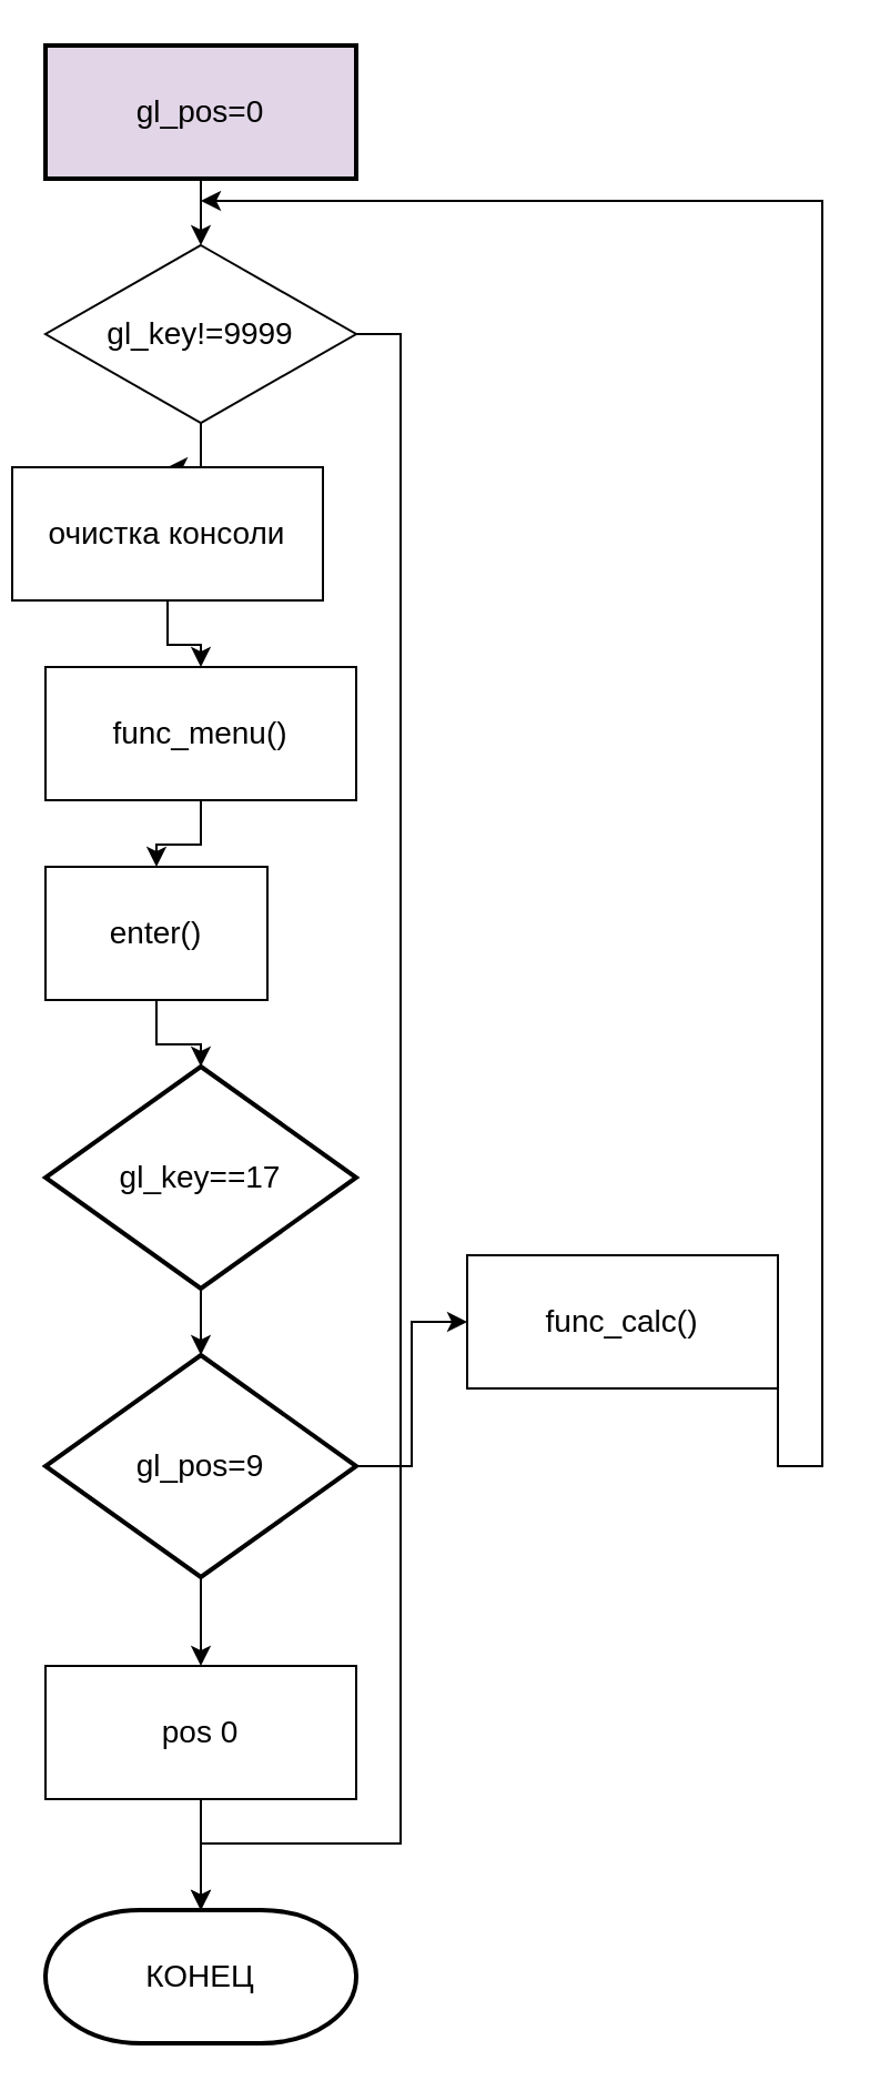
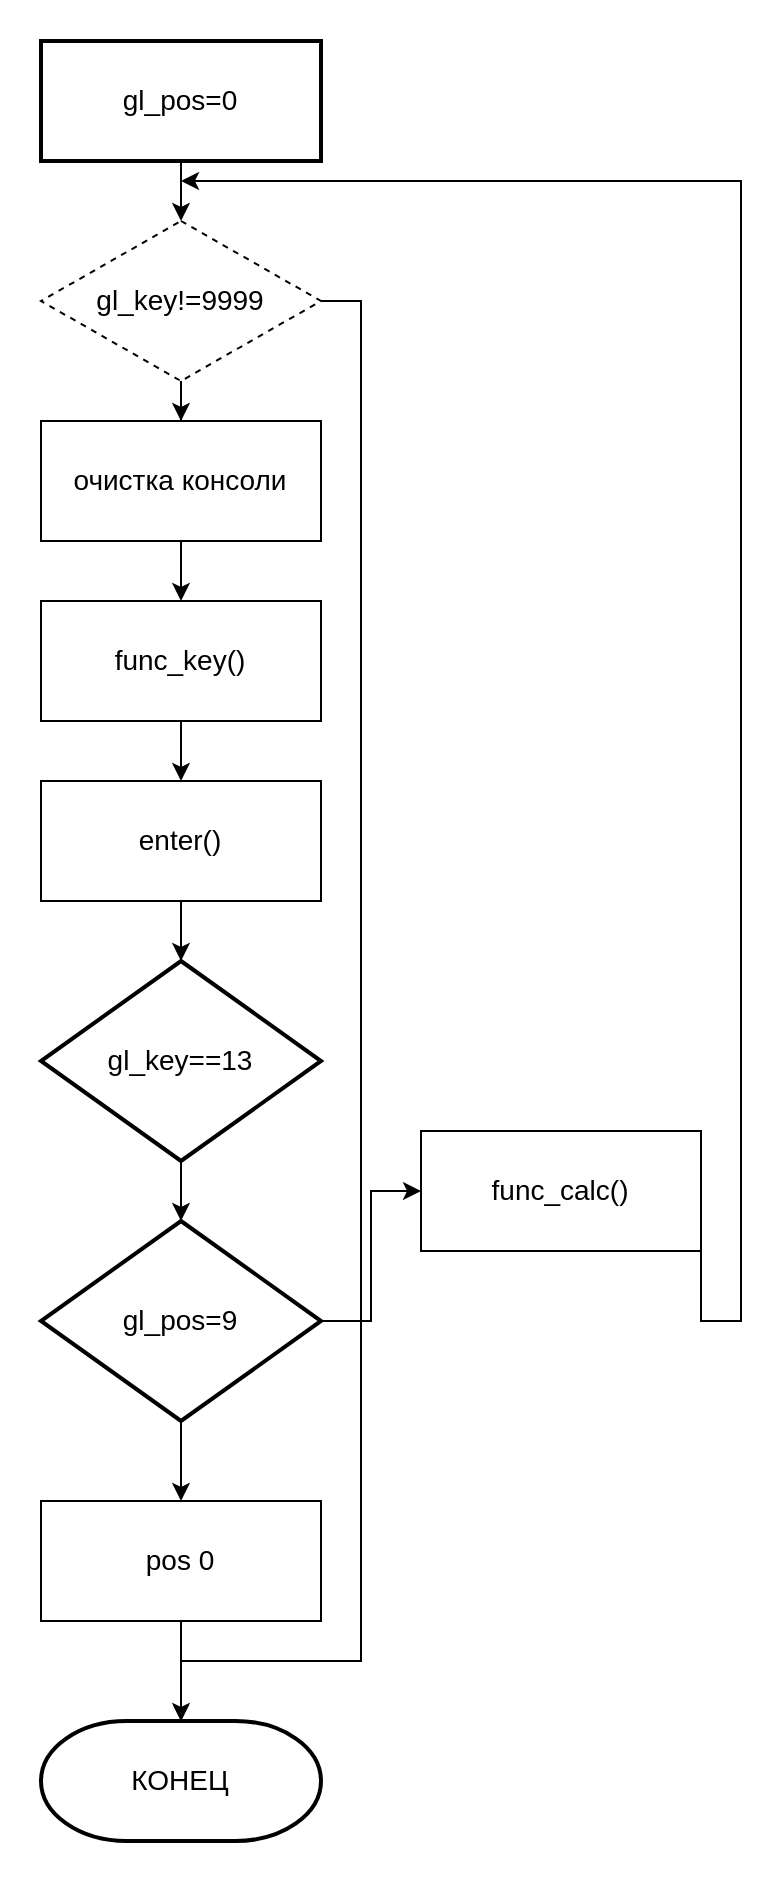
  <mxCell id="0" />
  <mxCell id="1" parent="0" />
  <mxCell id="2" value="" style="edgeStyle=orthogonalEdgeStyle;rounded=0;orthogonalLoop=1;jettySize=auto;html=1;" edge="1" parent="1" source="3" target="6"><mxGeometry relative="1" as="geometry" /></mxCell>
- <mxCell id="3" value="&lt;font style=&quot;font-size: 14px;&quot;&gt;gl_pos=0&lt;/font&gt;" style="whiteSpace=wrap;html=1;strokeWidth=2;fillColor=#e1d5e7;" vertex="1" parent="1"><mxGeometry x="20" y="20" width="140" height="60" as="geometry" /></mxCell>
+ <mxCell id="3" value="&lt;font style=&quot;font-size: 14px;&quot;&gt;gl_pos=0&lt;/font&gt;" style="whiteSpace=wrap;html=1;strokeWidth=2;" vertex="1" parent="1"><mxGeometry x="20" y="20" width="140" height="60" as="geometry" /></mxCell>
  <mxCell id="4" value="" style="edgeStyle=orthogonalEdgeStyle;rounded=0;orthogonalLoop=1;jettySize=auto;html=1;" edge="1" parent="1" source="6" target="8"><mxGeometry relative="1" as="geometry" /></mxCell>
- <mxCell id="5" style="edgeStyle=orthogonalEdgeStyle;rounded=0;orthogonalLoop=1;jettySize=auto;html=1;exitX=1;exitY=0.5;exitDx=0;exitDy=0;entryX=0.5;entryY=0;entryDx=0;entryDy=0;entryPerimeter=0;" edge="1" parent="1" source="6" target="22"><mxGeometry relative="1" as="geometry"><mxPoint x="180" y="820" as="targetPoint" /><Array as="points"><mxPoint x="180" y="150" /><mxPoint x="180" y="830" /><mxPoint x="90" y="830" /></Array></mxGeometry></mxCell>
- <mxCell id="6" value="&lt;font style=&quot;font-size: 14px;&quot;&gt;gl_key!=9999&lt;/font&gt;" style="rhombus;whiteSpace=wrap;html=1;" vertex="1" parent="1"><mxGeometry x="20" y="110" width="140" height="80" as="geometry" /></mxCell>
+ <mxCell id="5" style="edgeStyle=orthogonalEdgeStyle;rounded=0;orthogonalLoop=1;jettySize=auto;html=1;exitX=1;exitY=0.5;exitDx=0;exitDy=0;entryX=0.5;entryY=0;entryDx=0;entryDy=0;entryPerimeter=0;endArrow=open;" edge="1" parent="1" source="6" target="22"><mxGeometry relative="1" as="geometry"><mxPoint x="180" y="820" as="targetPoint" /><Array as="points"><mxPoint x="180" y="150" /><mxPoint x="180" y="830" /><mxPoint x="90" y="830" /></Array></mxGeometry></mxCell>
+ <mxCell id="6" value="&lt;font style=&quot;font-size: 14px;&quot;&gt;gl_key!=9999&lt;/font&gt;" style="rhombus;whiteSpace=wrap;html=1;dashed=1;" vertex="1" parent="1"><mxGeometry x="20" y="110" width="140" height="80" as="geometry" /></mxCell>
  <mxCell id="7" value="" style="edgeStyle=orthogonalEdgeStyle;rounded=0;orthogonalLoop=1;jettySize=auto;html=1;" edge="1" parent="1" source="8" target="10"><mxGeometry relative="1" as="geometry" /></mxCell>
- <mxCell id="8" value="&lt;font style=&quot;font-size: 14px;&quot;&gt;очистка консоли&lt;/font&gt;" style="whiteSpace=wrap;html=1;" vertex="1" parent="1"><mxGeometry x="5" y="210" width="140" height="60" as="geometry" /></mxCell>
+ <mxCell id="8" value="&lt;font style=&quot;font-size: 14px;&quot;&gt;очистка консоли&lt;/font&gt;" style="whiteSpace=wrap;html=1;" vertex="1" parent="1"><mxGeometry x="20" y="210" width="140" height="60" as="geometry" /></mxCell>
  <mxCell id="9" value="" style="edgeStyle=orthogonalEdgeStyle;rounded=0;orthogonalLoop=1;jettySize=auto;html=1;" edge="1" parent="1" source="10" target="12"><mxGeometry relative="1" as="geometry" /></mxCell>
- <mxCell id="10" value="&lt;font style=&quot;font-size: 14px;&quot;&gt;func_menu()&lt;/font&gt;" style="whiteSpace=wrap;html=1;" vertex="1" parent="1"><mxGeometry x="20" y="300" width="140" height="60" as="geometry" /></mxCell>
+ <mxCell id="10" value="&lt;font style=&quot;font-size: 14px;&quot;&gt;func_key()&lt;/font&gt;" style="whiteSpace=wrap;html=1;" vertex="1" parent="1"><mxGeometry x="20" y="300" width="140" height="60" as="geometry" /></mxCell>
  <mxCell id="11" value="" style="edgeStyle=orthogonalEdgeStyle;rounded=0;orthogonalLoop=1;jettySize=auto;html=1;" edge="1" parent="1" source="12" target="14"><mxGeometry relative="1" as="geometry" /></mxCell>
- <mxCell id="12" value="&lt;font style=&quot;font-size: 14px;&quot;&gt;enter()&lt;/font&gt;" style="whiteSpace=wrap;html=1;" vertex="1" parent="1"><mxGeometry x="20" y="390" width="100" height="60" as="geometry" /></mxCell>
+ <mxCell id="12" value="&lt;font style=&quot;font-size: 14px;&quot;&gt;enter()&lt;/font&gt;" style="whiteSpace=wrap;html=1;" vertex="1" parent="1"><mxGeometry x="20" y="390" width="140" height="60" as="geometry" /></mxCell>
  <mxCell id="13" value="" style="edgeStyle=orthogonalEdgeStyle;rounded=0;orthogonalLoop=1;jettySize=auto;html=1;" edge="1" parent="1" source="14" target="17"><mxGeometry relative="1" as="geometry" /></mxCell>
- <mxCell id="14" value="&lt;font style=&quot;font-size: 14px;&quot;&gt;gl_key==17&lt;/font&gt;" style="strokeWidth=2;html=1;shape=mxgraph.flowchart.decision;whiteSpace=wrap;" vertex="1" parent="1"><mxGeometry x="20" y="480" width="140" height="100" as="geometry" /></mxCell>
+ <mxCell id="14" value="&lt;font style=&quot;font-size: 14px;&quot;&gt;gl_key==13&lt;/font&gt;" style="strokeWidth=2;html=1;shape=mxgraph.flowchart.decision;whiteSpace=wrap;" vertex="1" parent="1"><mxGeometry x="20" y="480" width="140" height="100" as="geometry" /></mxCell>
  <mxCell id="15" value="" style="edgeStyle=orthogonalEdgeStyle;rounded=0;orthogonalLoop=1;jettySize=auto;html=1;" edge="1" parent="1" source="17" target="21"><mxGeometry relative="1" as="geometry" /></mxCell>
  <mxCell id="16" value="" style="edgeStyle=orthogonalEdgeStyle;rounded=0;orthogonalLoop=1;jettySize=auto;html=1;" edge="1" parent="1" source="17" target="19"><mxGeometry relative="1" as="geometry" /></mxCell>
  <mxCell id="17" value="&lt;font style=&quot;font-size: 14px;&quot;&gt;gl_pos=9&lt;/font&gt;" style="strokeWidth=2;html=1;shape=mxgraph.flowchart.decision;whiteSpace=wrap;" vertex="1" parent="1"><mxGeometry x="20" y="610" width="140" height="100" as="geometry" /></mxCell>
  <mxCell id="18" value="" style="edgeStyle=orthogonalEdgeStyle;rounded=0;orthogonalLoop=1;jettySize=auto;html=1;" edge="1" parent="1" source="19" target="22"><mxGeometry relative="1" as="geometry" /></mxCell>
  <mxCell id="19" value="&lt;font style=&quot;font-size: 14px;&quot;&gt;pos 0&lt;/font&gt;" style="rounded=0;whiteSpace=wrap;html=1;" vertex="1" parent="1"><mxGeometry x="20" y="750" width="140" height="60" as="geometry" /></mxCell>
  <mxCell id="20" style="edgeStyle=orthogonalEdgeStyle;rounded=0;orthogonalLoop=1;jettySize=auto;html=1;exitX=1;exitY=0.5;exitDx=0;exitDy=0;" edge="1" parent="1" source="21"><mxGeometry relative="1" as="geometry"><mxPoint x="90" y="90" as="targetPoint" /><Array as="points"><mxPoint x="370" y="660" /><mxPoint x="370" y="90" /></Array></mxGeometry></mxCell>
  <mxCell id="21" value="&lt;font style=&quot;font-size: 14px;&quot;&gt;func_calc()&lt;/font&gt;" style="rounded=0;whiteSpace=wrap;html=1;" vertex="1" parent="1"><mxGeometry x="210" y="565" width="140" height="60" as="geometry" /></mxCell>
  <mxCell id="22" value="&lt;font style=&quot;font-size: 14px;&quot;&gt;КОНЕЦ&lt;/font&gt;" style="strokeWidth=2;html=1;shape=mxgraph.flowchart.terminator;whiteSpace=wrap;" vertex="1" parent="1"><mxGeometry x="20" y="860" width="140" height="60" as="geometry" /></mxCell>
